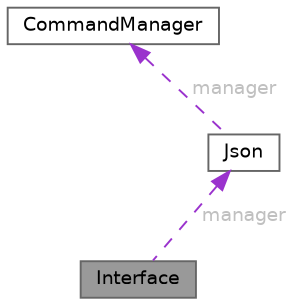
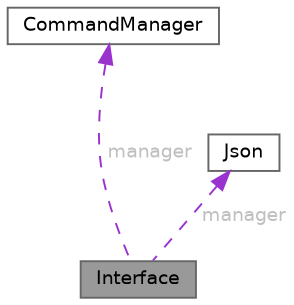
  digraph {
    node [color=gray40 fillcolor=white fontname=Helvetica fontsize=10 shape=box style=filled]
    edge [color=darkorchid3 dir=back fontcolor=grey fontname=Helvetica fontsize=10 labelfontname=Helvetica labelfontsize=10 style=dashed]
    n1 [fillcolor=grey60 fontcolor=black height=0.2 label=Interface width=0.4]
    n2 [height=0.2 label=Json width=0.4]
    n3 [height=0.2 label=CommandManager width=0.4]
    n2 -> n1 [label=" manager"]
-   n3 -> n2 [label=" manager"]
+   n3 -> n1 [label=" manager"]
  }
